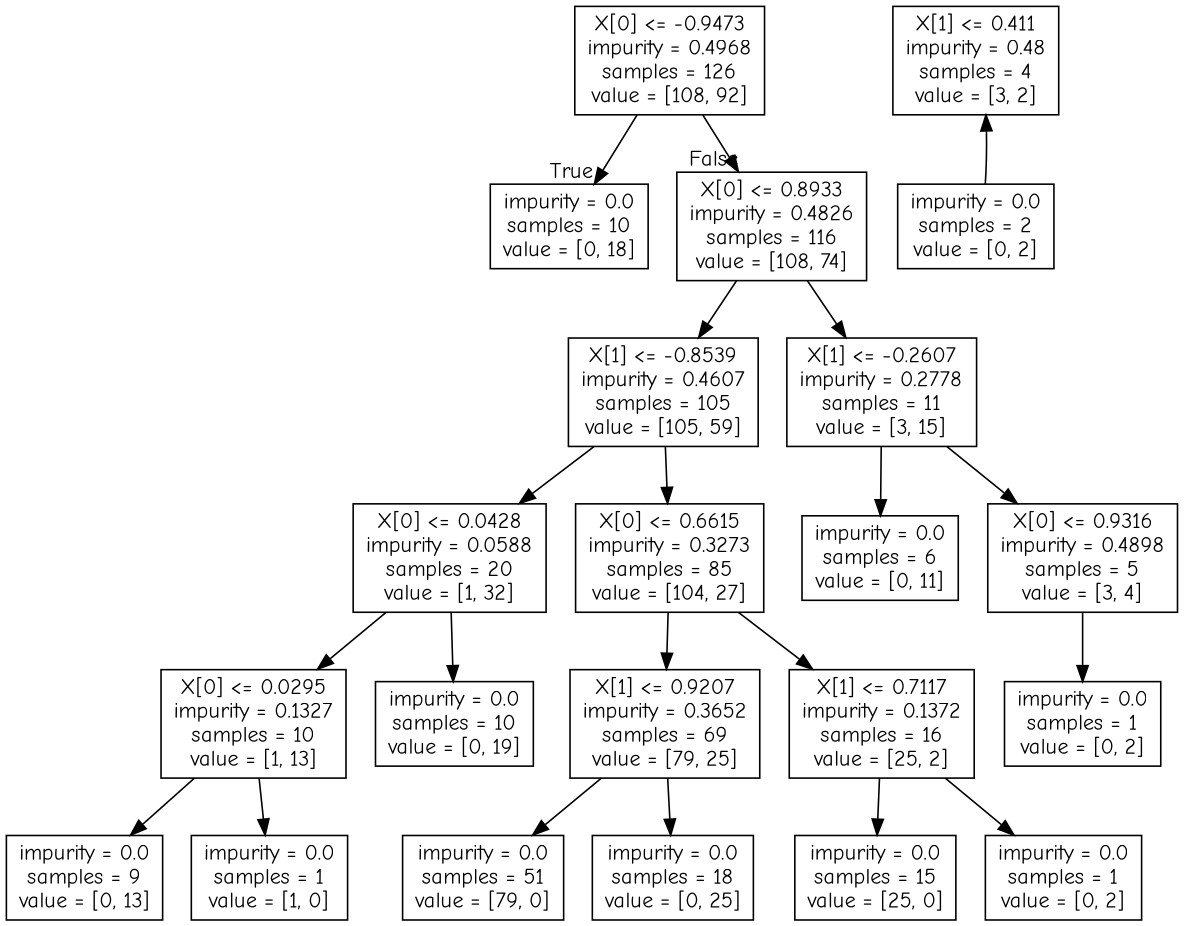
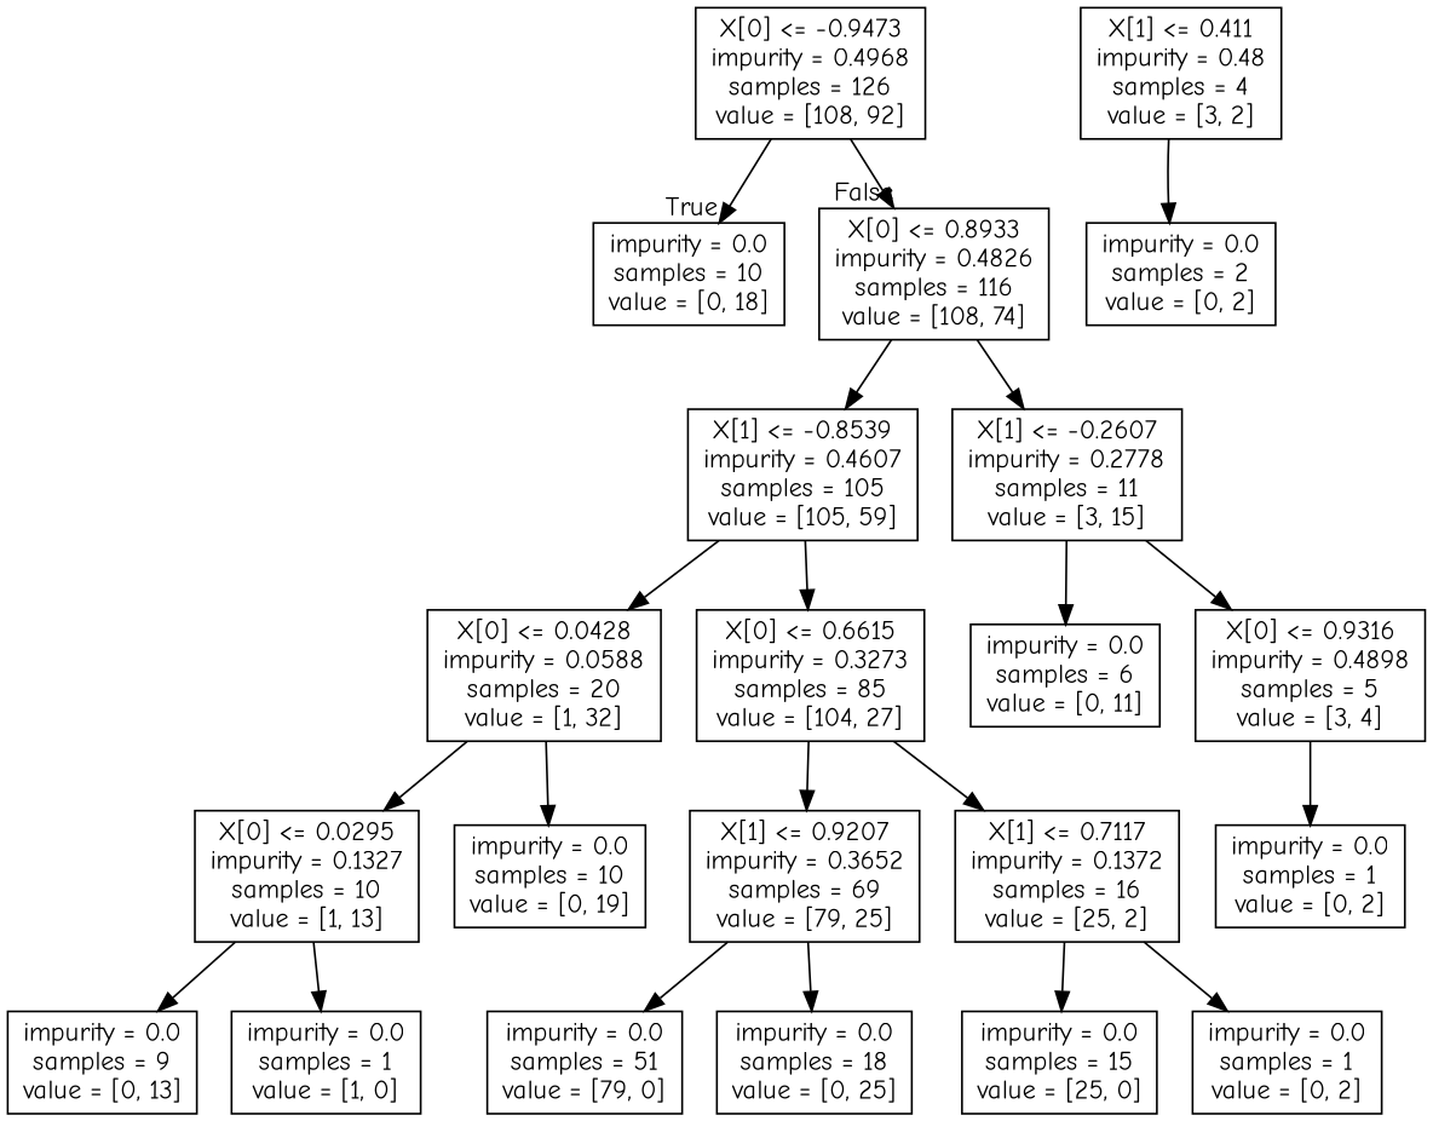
  digraph {
    fontname="Comic Neue"
    node [fontname="Comic Neue" shape=box]
    edge [fontname="Comic Neue"]
    n1 [label="X[0] <= -0.9473\nimpurity = 0.4968\nsamples = 126\nvalue = [108, 92]"]
    n2 [label="impurity = 0.0\nsamples = 10\nvalue = [0, 18]"]
    n3 [label="X[0] <= 0.8933\nimpurity = 0.4826\nsamples = 116\nvalue = [108, 74]"]
    n4 [label="X[1] <= -0.8539\nimpurity = 0.4607\nsamples = 105\nvalue = [105, 59]"]
    n5 [label="X[1] <= -0.2607\nimpurity = 0.2778\nsamples = 11\nvalue = [3, 15]"]
    n6 [label="X[0] <= 0.0428\nimpurity = 0.0588\nsamples = 20\nvalue = [1, 32]"]
    n7 [label="X[0] <= 0.6615\nimpurity = 0.3273\nsamples = 85\nvalue = [104, 27]"]
    n8 [label="impurity = 0.0\nsamples = 6\nvalue = [0, 11]"]
    n9 [label="X[0] <= 0.9316\nimpurity = 0.4898\nsamples = 5\nvalue = [3, 4]"]
    n10 [label="X[0] <= 0.0295\nimpurity = 0.1327\nsamples = 10\nvalue = [1, 13]"]
    n11 [label="impurity = 0.0\nsamples = 10\nvalue = [0, 19]"]
    n12 [label="X[1] <= 0.9207\nimpurity = 0.3652\nsamples = 69\nvalue = [79, 25]"]
    n13 [label="X[1] <= 0.7117\nimpurity = 0.1372\nsamples = 16\nvalue = [25, 2]"]
    n14 [label="impurity = 0.0\nsamples = 9\nvalue = [0, 13]"]
    n15 [label="impurity = 0.0\nsamples = 1\nvalue = [1, 0]"]
    n16 [label="impurity = 0.0\nsamples = 51\nvalue = [79, 0]"]
    n17 [label="impurity = 0.0\nsamples = 18\nvalue = [0, 25]"]
    n18 [label="impurity = 0.0\nsamples = 15\nvalue = [25, 0]"]
    n19 [label="impurity = 0.0\nsamples = 1\nvalue = [0, 2]"]
    n20 [label="impurity = 0.0\nsamples = 1\nvalue = [0, 2]"]
    n21 [label="X[1] <= 0.411\nimpurity = 0.48\nsamples = 4\nvalue = [3, 2]"]
    n22 [label="impurity = 0.0\nsamples = 2\nvalue = [0, 2]"]
    n1 -> n2 [headlabel=True labelangle=45 labeldistance=2.5]
    n1 -> n3 [headlabel=False labelangle=-45 labeldistance=2.5]
    n3 -> n4
    n3 -> n5
    n4 -> n6
    n4 -> n7
    n5 -> n8
    n5 -> n9
    n6 -> n10
    n6 -> n11
    n7 -> n12
    n7 -> n13
    n9 -> n20
    n10 -> n14
    n10 -> n15
    n12 -> n16
    n12 -> n17
    n13 -> n18
    n13 -> n19
-   n22 -> n21
+   n21 -> n22
  }
